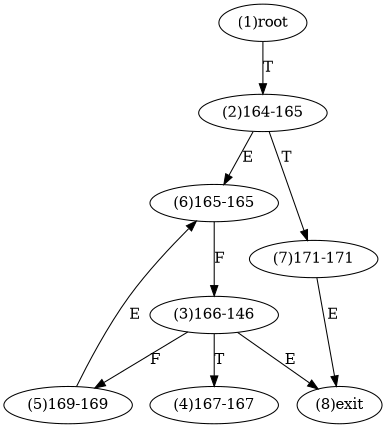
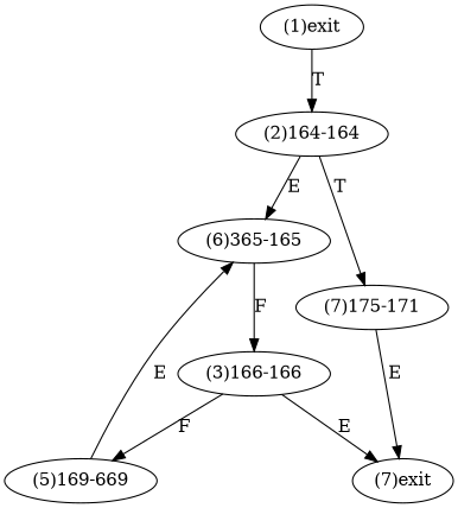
  digraph {
-   n1 [label="(1)root"]
-   n2 [label="(2)164-165"]
-   n3 [label="(6)165-165"]
-   n4 [label="(7)171-171"]
-   n5 [label="(3)166-146"]
-   n6 [label="(4)167-167"]
-   n7 [label="(5)169-169"]
-   n8 [label="(8)exit"]
+   n1 [label="(1)exit"]
+   n2 [label="(2)164-164"]
+   n3 [label="(6)365-165"]
+   n4 [label="(7)175-171"]
+   n5 [label="(3)166-166"]
+   n7 [label="(5)169-669"]
+   n8 [label="(7)exit"]
    n1 -> n2 [label=T]
    n2 -> n3 [label=E]
    n2 -> n4 [label=T]
    n3 -> n5 [label=F]
    n4 -> n8 [label=E]
-   n5 -> n6 [label=T]
    n5 -> n7 [label=F]
    n5 -> n8 [label=E]
    n7 -> n3 [label=E]
  }
